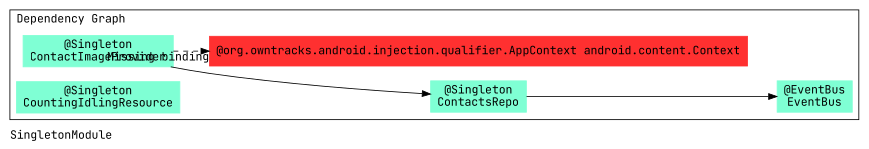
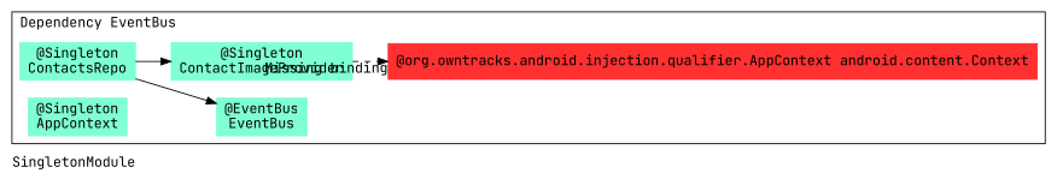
  digraph {
    compound=true
    fontname="JetBrains Mono"
    label=SingletonModule
    labeljust=l
    rankdir=LR
    node [color=aquamarine fontname="JetBrains Mono" shape=rectangle style=filled]
    edge [fontname="JetBrains Mono"]
    n1 [label="@EventBus\nEventBus"]
    n2 [label="@Singleton\nContactsRepo"]
    n3 [label="@Singleton\nContactImageProvider"]
    n4 [color=firebrick1 label="@org.owntracks.android.injection.qualifier.AppContext android.content.Context"]
-   n5 [label="@Singleton\nCountingIdlingResource"]
+   n5 [label="@Singleton\nAppContext"]
    subgraph cluster_1 {
      label="Entry Points"
    }
    subgraph cluster_2 {
-     label="Dependency Graph"
+     label="Dependency EventBus"
      n1
      n2
      n3
      n4
      n5
    }
    subgraph cluster_3 {
      label=Subcomponents
      shape=folder
    }
    n2 -> n1
-   n3 -> n2
+   n2 -> n3
    n3 -> n4 [arrowType=empty headlabel="Missing binding" style=dashed]
  }
